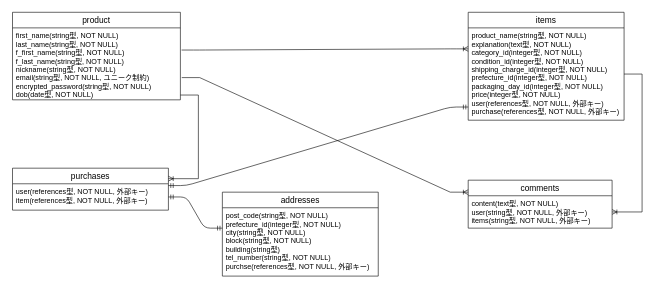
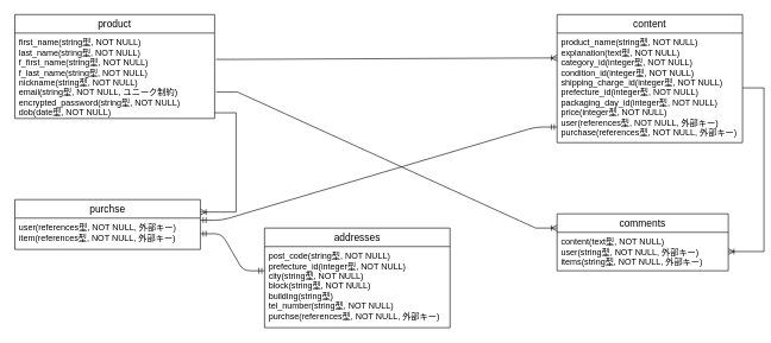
  <mxCell id="0" />
  <mxCell id="1" parent="0" />
  <mxCell id="2" value="product" style="swimlane;fontStyle=0;childLayout=stackLayout;horizontal=1;startSize=26;horizontalStack=0;resizeParent=1;resizeParentMax=0;resizeLast=0;collapsible=1;marginBottom=0;align=center;fontSize=14;" parent="1" vertex="1"><mxGeometry x="20" y="20" width="280" height="146" as="geometry" /></mxCell>
  <mxCell id="3" value="first_name(string型, NOT NULL)&#10;last_name(string型, NOT NULL)&#10;f_first_name(string型, NOT NULL)&#10;f_last_name(string型, NOT NULL)&#10;nickname(string型, NOT NULL)&#10;email(string型, NOT NULL, ユニーク制約)&#10;encrypted_password(string型, NOT NULL)&#10;dob(date型, NOT NULL)" style="text;strokeColor=none;fillColor=none;spacingLeft=4;spacingRight=4;overflow=hidden;rotatable=0;points=[[0,0.5],[1,0.5]];portConstraint=eastwest;fontSize=12;" parent="2" vertex="1"><mxGeometry y="26" width="280" height="120" as="geometry" /></mxCell>
- <mxCell id="4" value="items" style="swimlane;fontStyle=0;childLayout=stackLayout;horizontal=1;startSize=26;horizontalStack=0;resizeParent=1;resizeParentMax=0;resizeLast=0;collapsible=1;marginBottom=0;align=center;fontSize=14;" parent="1" vertex="1"><mxGeometry x="780" y="20" width="260" height="180" as="geometry" /></mxCell>
+ <mxCell id="4" value="content" style="swimlane;fontStyle=0;childLayout=stackLayout;horizontal=1;startSize=26;horizontalStack=0;resizeParent=1;resizeParentMax=0;resizeLast=0;collapsible=1;marginBottom=0;align=center;fontSize=14;" parent="1" vertex="1"><mxGeometry x="780" y="20" width="260" height="180" as="geometry" /></mxCell>
  <mxCell id="5" value="product_name(string型, NOT NULL)&#10;explanation(text型, NOT NULL)&#10;category_id(integer型, NOT NULL)&#10;condition_id(integer型, NOT NULL)&#10;shipping_charge_id(integer型, NOT NULL)&#10;prefecture_id(integer型, NOT NULL)&#10;packaging_day_id(integer型, NOT NULL)&#10;price(integer型, NOT NULL)&#10;user(references型, NOT NULL, 外部キー)&#10;purchase(references型, NOT NULL, 外部キー)&#10;" style="text;strokeColor=none;fillColor=none;spacingLeft=4;spacingRight=4;overflow=hidden;rotatable=0;points=[[0,0.5],[1,0.5]];portConstraint=eastwest;fontSize=12;" parent="4" vertex="1"><mxGeometry y="26" width="260" height="154" as="geometry" /></mxCell>
  <mxCell id="6" value="comments" style="swimlane;fontStyle=0;childLayout=stackLayout;horizontal=1;startSize=26;horizontalStack=0;resizeParent=1;resizeParentMax=0;resizeLast=0;collapsible=1;marginBottom=0;align=center;fontSize=14;" parent="1" vertex="1"><mxGeometry x="780" y="300" width="240" height="80" as="geometry" /></mxCell>
  <mxCell id="7" value="content(text型, NOT NULL)&#10;user(string型, NOT NULL, 外部キー)&#10;items(string型, NOT NULL, 外部キー)" style="text;strokeColor=none;fillColor=none;spacingLeft=4;spacingRight=4;overflow=hidden;rotatable=0;points=[[0,0.5],[1,0.5]];portConstraint=eastwest;fontSize=12;" parent="6" vertex="1"><mxGeometry y="26" width="240" height="54" as="geometry" /></mxCell>
  <mxCell id="8" value="" style="edgeStyle=entityRelationEdgeStyle;fontSize=12;html=1;endArrow=ERoneToMany;exitX=1.007;exitY=0.308;exitDx=0;exitDy=0;exitPerimeter=0;" parent="1" source="3" edge="1"><mxGeometry width="100" height="100" relative="1" as="geometry"><mxPoint x="260" y="100" as="sourcePoint" /><mxPoint x="780" y="81" as="targetPoint" /></mxGeometry></mxCell>
  <mxCell id="9" value="" style="edgeStyle=entityRelationEdgeStyle;fontSize=12;html=1;endArrow=ERoneToMany;rounded=0;entryX=0;entryY=0.25;entryDx=0;entryDy=0;exitX=1.008;exitY=0.691;exitDx=0;exitDy=0;exitPerimeter=0;" parent="1" source="3" target="6" edge="1"><mxGeometry width="100" height="100" relative="1" as="geometry"><mxPoint x="70" y="300" as="sourcePoint" /><mxPoint x="289" y="302" as="targetPoint" /></mxGeometry></mxCell>
  <mxCell id="10" value="" style="edgeStyle=entityRelationEdgeStyle;fontSize=12;html=1;endArrow=ERoneToMany;rounded=0;" parent="1" source="5" target="7" edge="1"><mxGeometry width="100" height="100" relative="1" as="geometry"><mxPoint x="690" y="270" as="sourcePoint" /><mxPoint x="690" y="570" as="targetPoint" /></mxGeometry></mxCell>
- <mxCell id="11" value="purchases" style="swimlane;fontStyle=0;childLayout=stackLayout;horizontal=1;startSize=26;horizontalStack=0;resizeParent=1;resizeParentMax=0;resizeLast=0;collapsible=1;marginBottom=0;align=center;fontSize=14;" parent="1" vertex="1"><mxGeometry x="20" y="280" width="260" height="70" as="geometry" /></mxCell>
+ <mxCell id="11" value="purchse" style="swimlane;fontStyle=0;childLayout=stackLayout;horizontal=1;startSize=26;horizontalStack=0;resizeParent=1;resizeParentMax=0;resizeLast=0;collapsible=1;marginBottom=0;align=center;fontSize=14;" parent="1" vertex="1"><mxGeometry x="20" y="280" width="260" height="70" as="geometry" /></mxCell>
  <mxCell id="12" value="user(references型, NOT NULL, 外部キー)&#10;item(references型, NOT NULL, 外部キー)&#10;" style="text;strokeColor=none;fillColor=none;spacingLeft=4;spacingRight=4;overflow=hidden;rotatable=0;points=[[0,0.5],[1,0.5]];portConstraint=eastwest;fontSize=12;" parent="11" vertex="1"><mxGeometry y="26" width="260" height="44" as="geometry" /></mxCell>
  <mxCell id="13" value="addresses" style="swimlane;fontStyle=0;childLayout=stackLayout;horizontal=1;startSize=26;horizontalStack=0;resizeParent=1;resizeParentMax=0;resizeLast=0;collapsible=1;marginBottom=0;align=center;fontSize=14;" parent="1" vertex="1"><mxGeometry x="370" y="320" width="260" height="140" as="geometry" /></mxCell>
  <mxCell id="14" value="post_code(string型, NOT NULL)&#10;prefecture_id(integer型, NOT NULL)&#10;city(string型, NOT NULL)&#10;block(string型, NOT NULL)&#10;building(string型)&#10;tel_number(string型, NOT NULL)&#10;purchse(references型, NOT NULL, 外部キー)&#10;" style="text;strokeColor=none;fillColor=none;spacingLeft=4;spacingRight=4;overflow=hidden;rotatable=0;points=[[0,0.5],[1,0.5]];portConstraint=eastwest;fontSize=12;" parent="13" vertex="1"><mxGeometry y="26" width="260" height="114" as="geometry" /></mxCell>
  <mxCell id="15" value="" style="edgeStyle=entityRelationEdgeStyle;fontSize=12;html=1;endArrow=ERoneToMany;rounded=0;entryX=1;entryY=0.25;entryDx=0;entryDy=0;" parent="1" target="11" edge="1"><mxGeometry width="100" height="100" relative="1" as="geometry"><mxPoint x="300" y="158" as="sourcePoint" /><mxPoint x="280" y="288" as="targetPoint" /></mxGeometry></mxCell>
  <mxCell id="16" value="" style="edgeStyle=entityRelationEdgeStyle;fontSize=12;html=1;endArrow=ERmandOne;startArrow=ERmandOne;exitX=1;exitY=0.5;exitDx=0;exitDy=0;" edge="1" parent="1" source="12"><mxGeometry width="100" height="100" relative="1" as="geometry"><mxPoint x="270" y="480" as="sourcePoint" /><mxPoint x="370" y="380" as="targetPoint" /></mxGeometry></mxCell>
  <mxCell id="17" value="" style="edgeStyle=entityRelationEdgeStyle;fontSize=12;html=1;endArrow=ERmandOne;startArrow=ERmandOne;" edge="1" parent="1"><mxGeometry width="100" height="100" relative="1" as="geometry"><mxPoint x="280" y="309" as="sourcePoint" /><mxPoint x="780" y="178" as="targetPoint" /></mxGeometry></mxCell>
